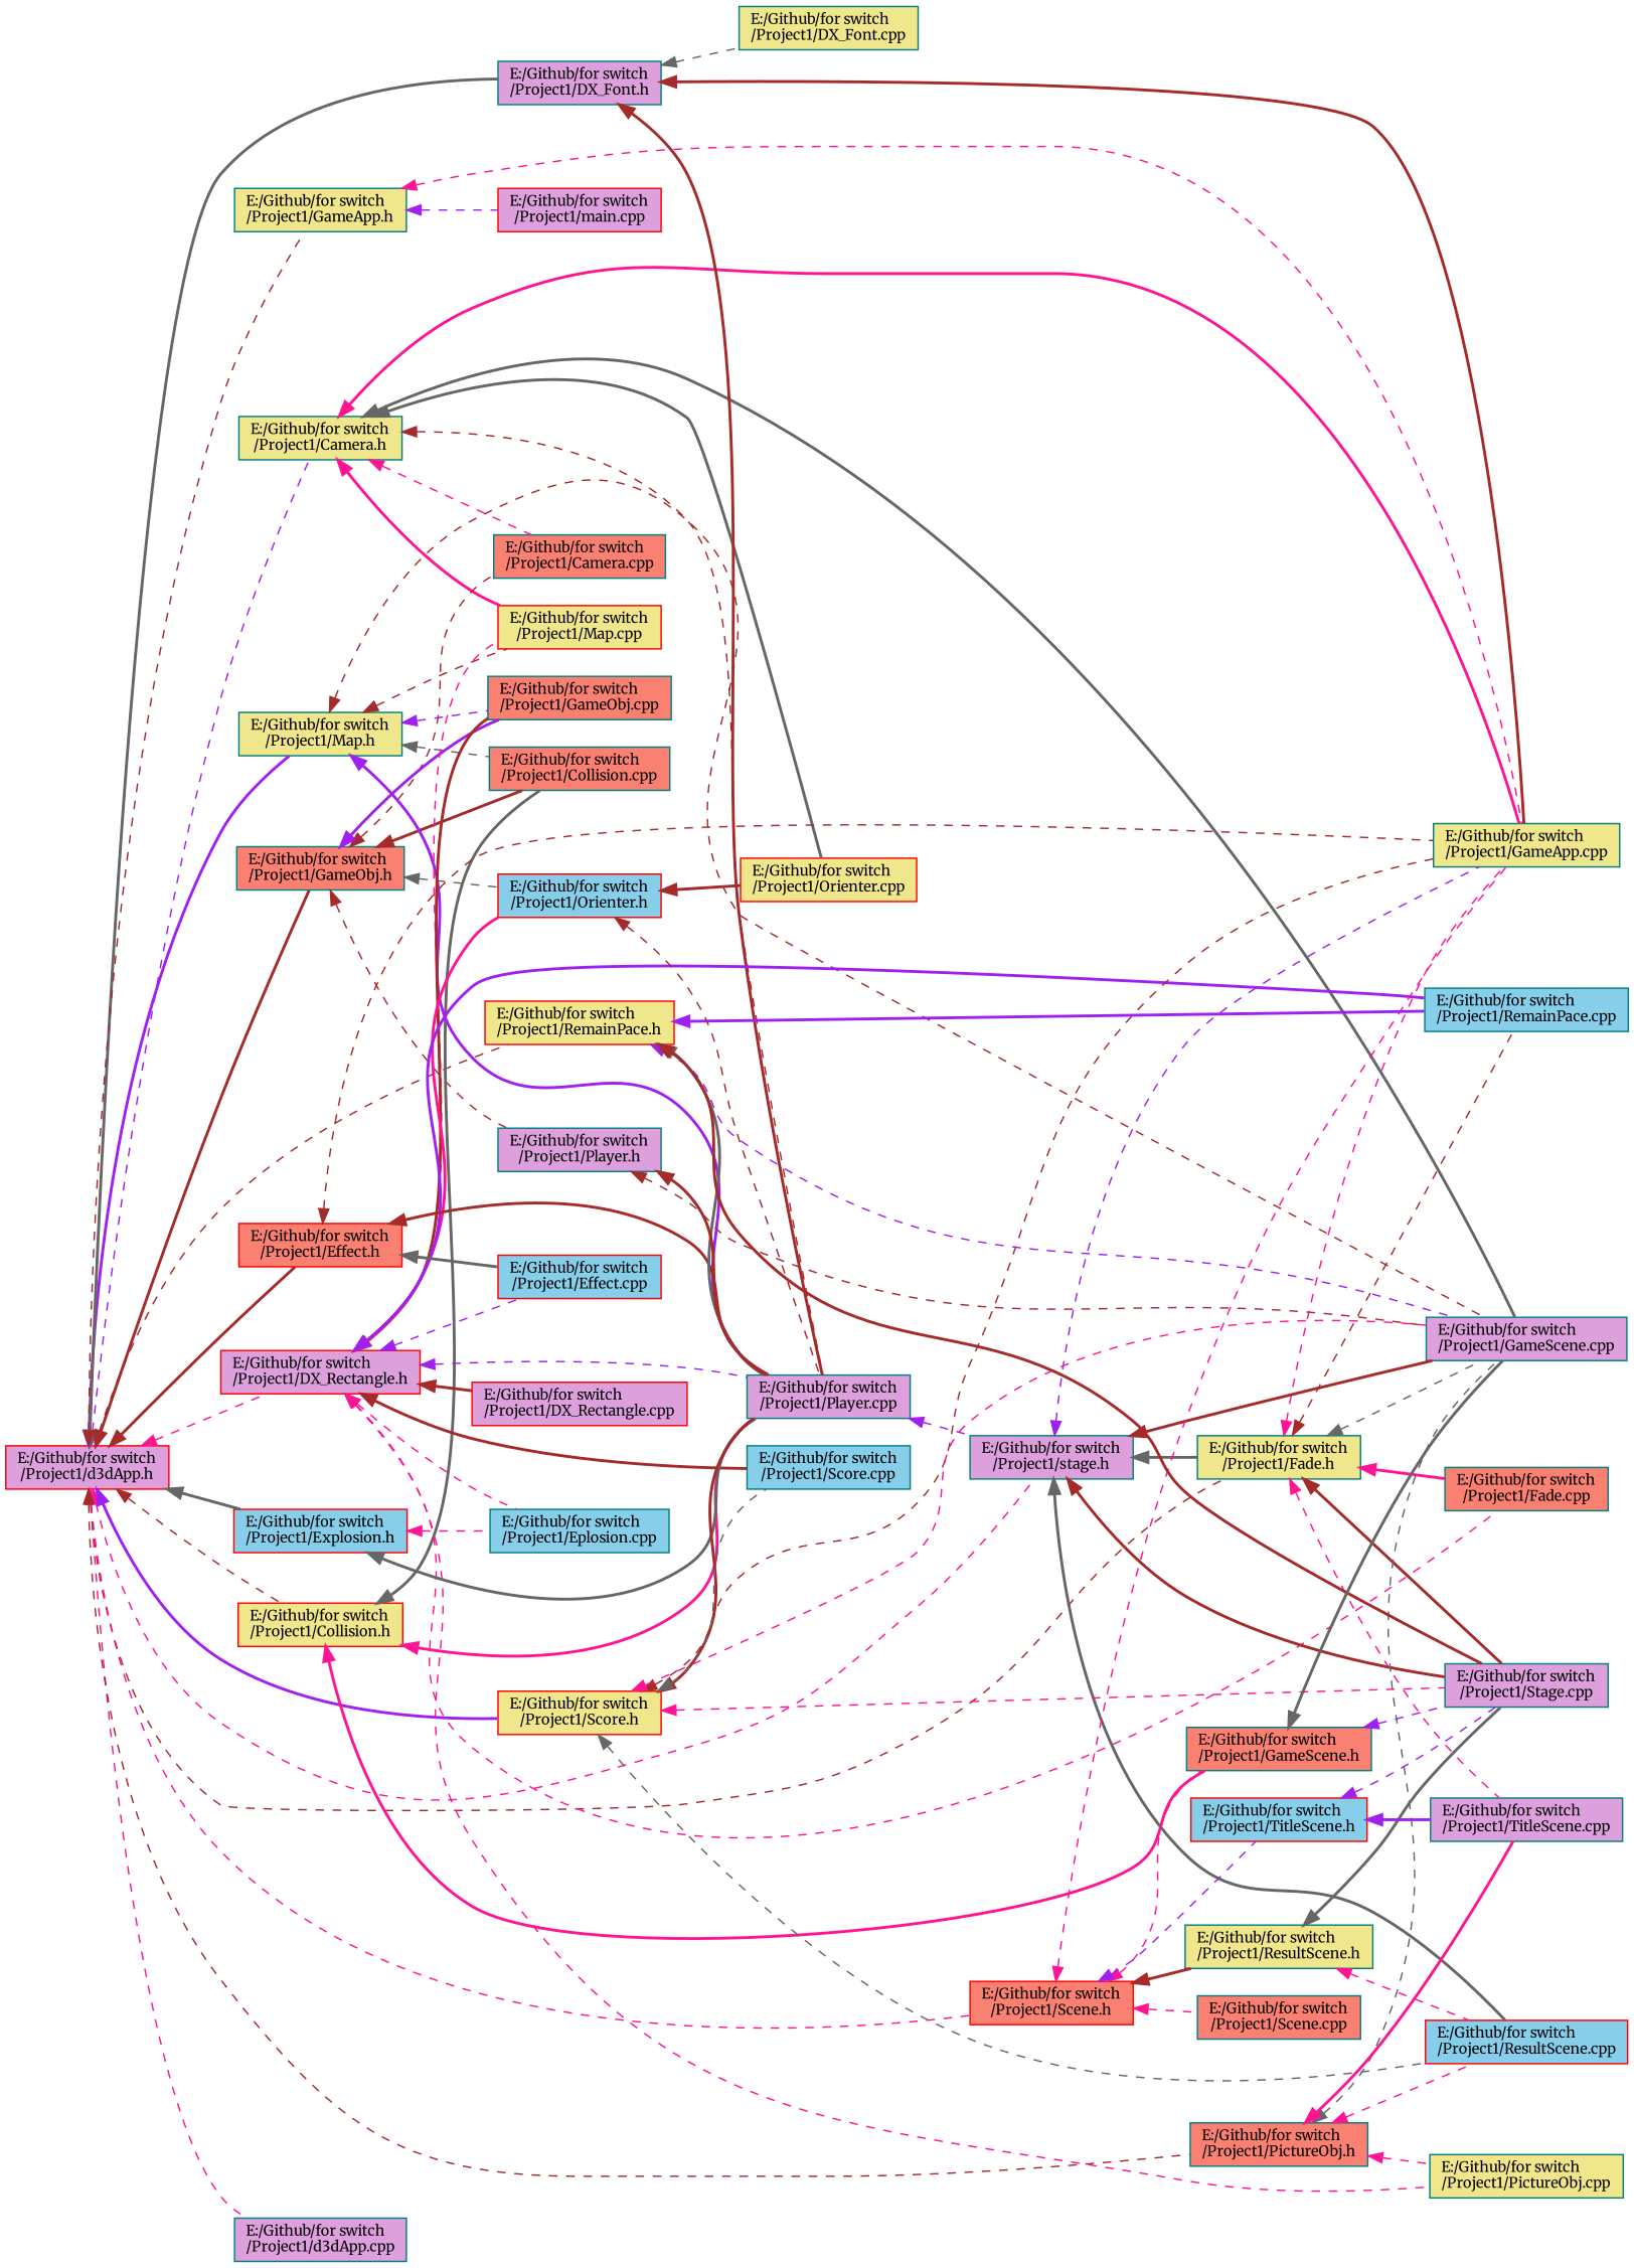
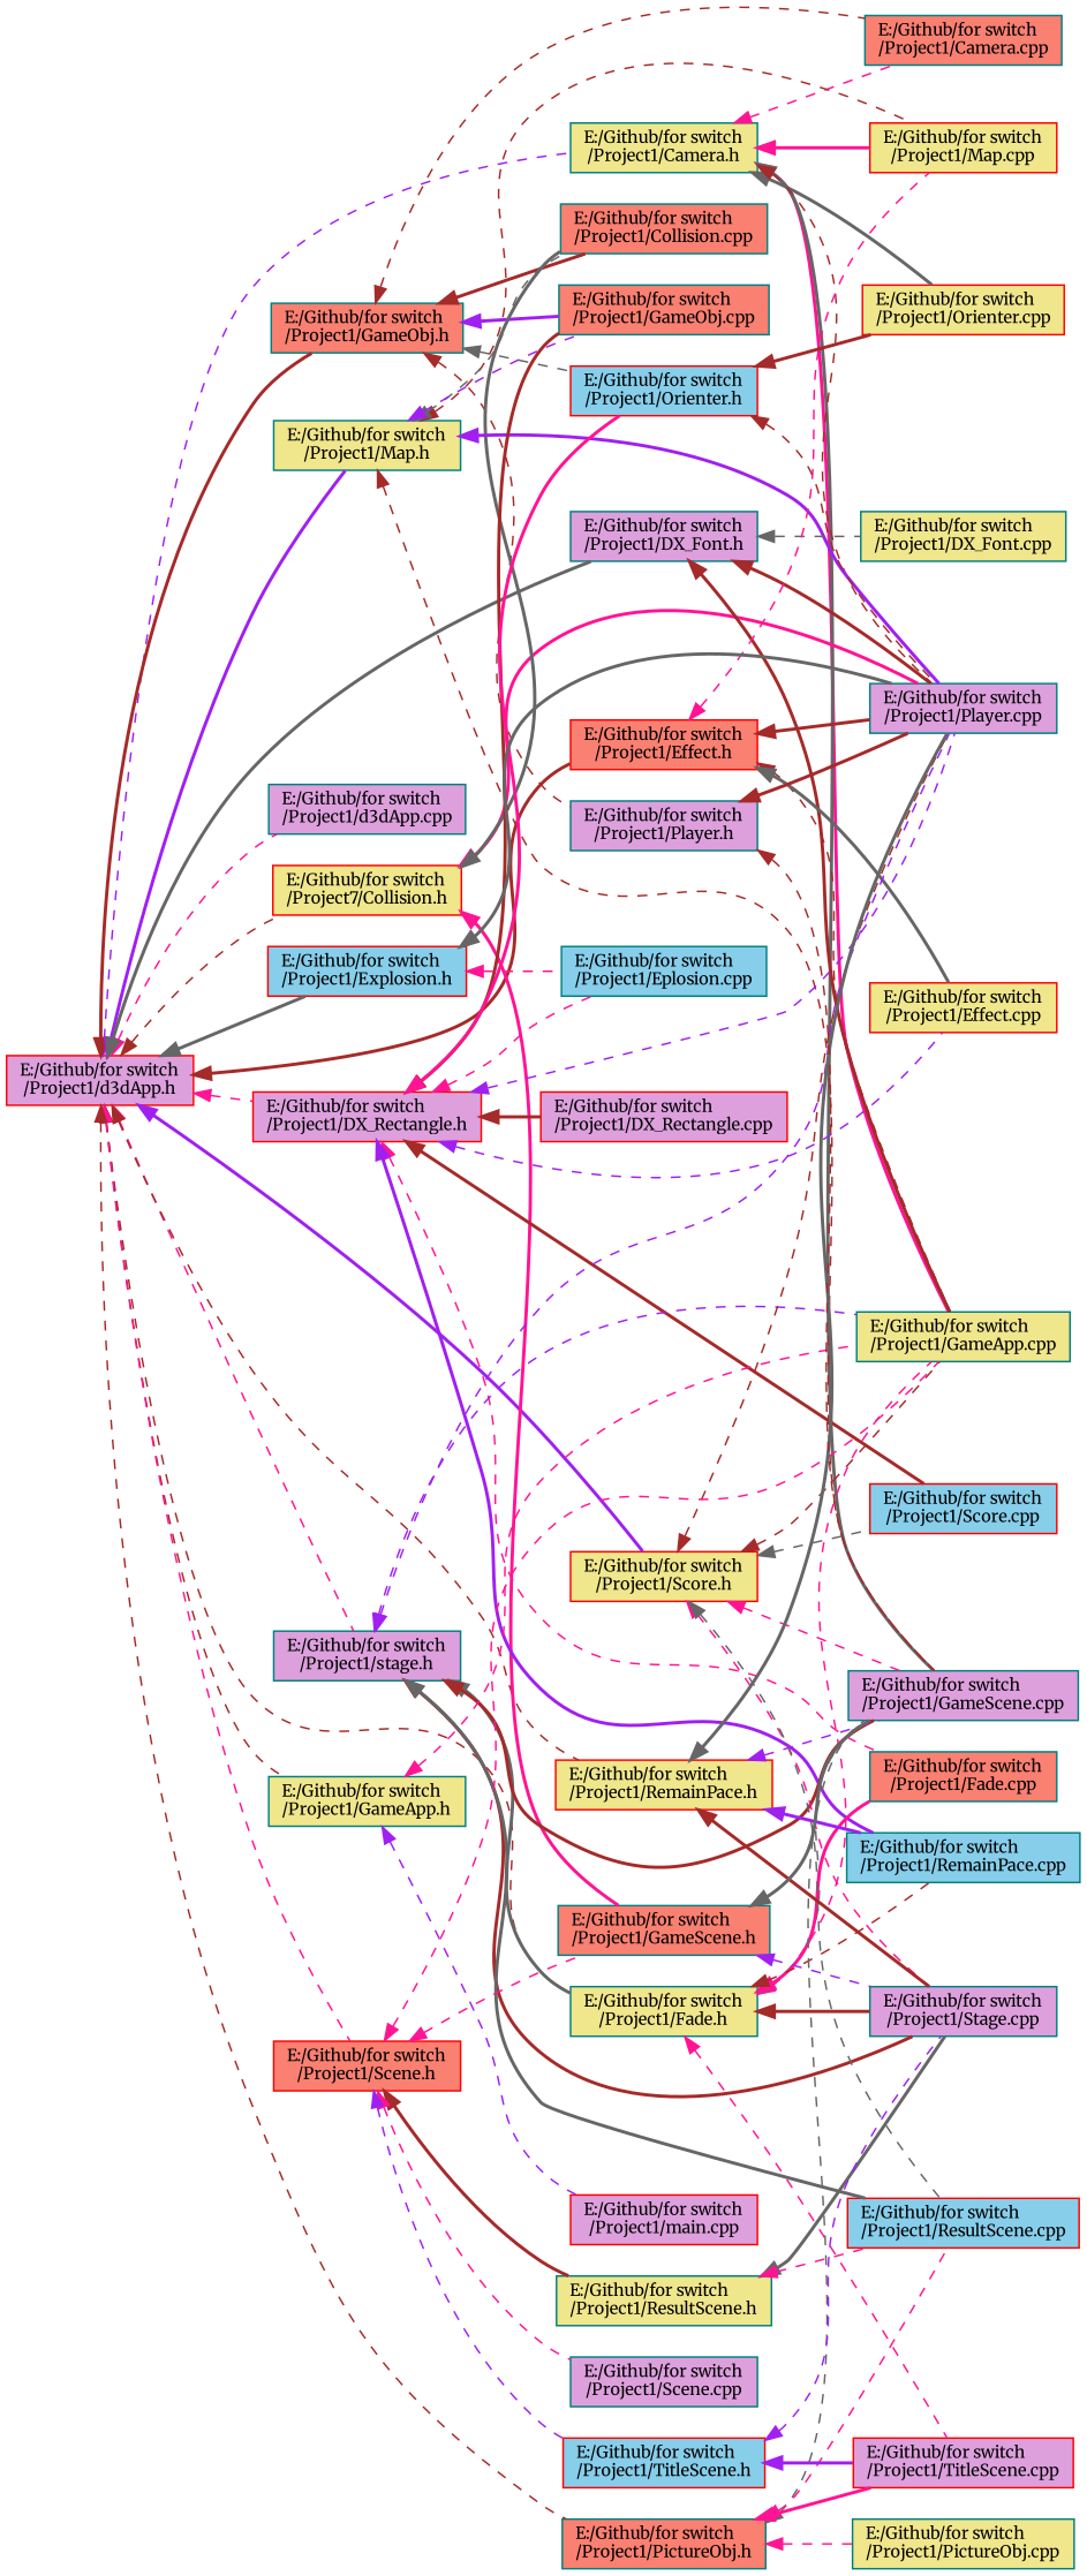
  digraph {
    fontname=Merriweather
    rankdir=LR
    node [color=teal fillcolor=khaki fontname=Merriweather fontsize=10 shape=record style=filled]
    edge [color=brown dir=back fontname=Merriweather fontsize=10 labelfontname=Helvetica labelfontsize=10 style=dashed]
    n1 [color=red fillcolor=plum fontcolor=black height=0.2 label="E:/Github/for switch\l/Project1/d3dApp.h" width=0.4]
    n2 [height=0.2 label="E:/Github/for switch\l/Project1/Camera.h" width=0.4]
    n3 [fillcolor=salmon height=0.2 label="E:/Github/for switch\l/Project1/GameObj.h" width=0.4]
-   n4 [color=red height=0.2 label="E:/Github/for switch\l/Project1/Collision.h" width=0.4]
+   n4 [color=red height=0.2 label="E:/Github/for switch\l/Project7/Collision.h" width=0.4]
    n5 [height=0.2 label="E:/Github/for switch\l/Project1/Map.h" width=0.4]
    n6 [fillcolor=plum height=0.2 label="E:/Github/for switch\l/Project1/d3dApp.cpp" width=0.4]
    n7 [fillcolor=plum height=0.2 label="E:/Github/for switch\l/Project1/DX_Font.h" width=0.4]
    n8 [color=red fillcolor=plum height=0.2 label="E:/Github/for switch\l/Project1/DX_Rectangle.h" width=0.4]
    n9 [color=red fillcolor=salmon height=0.2 label="E:/Github/for switch\l/Project1/Effect.h" width=0.4]
    n10 [color=red fillcolor=skyblue height=0.2 label="E:/Github/for switch\l/Project1/Explosion.h" width=0.4]
    n11 [height=0.2 label="E:/Github/for switch\l/Project1/Fade.h" width=0.4]
    n12 [fillcolor=plum height=0.2 label="E:/Github/for switch\l/Project1/stage.h" width=0.4]
    n13 [height=0.2 label="E:/Github/for switch\l/Project1/GameApp.h" width=0.4]
    n14 [color=red height=0.2 label="E:/Github/for switch\l/Project1/Score.h" width=0.4]
    n15 [color=red fillcolor=salmon height=0.2 label="E:/Github/for switch\l/Project1/Scene.h" width=0.4]
    n16 [fillcolor=salmon height=0.2 label="E:/Github/for switch\l/Project1/PictureObj.h" width=0.4]
    n17 [color=red height=0.2 label="E:/Github/for switch\l/Project1/RemainPace.h" width=0.4]
    n18 [fillcolor=salmon height=0.2 label="E:/Github/for switch\l/Project1/Camera.cpp" width=0.4]
    n19 [height=0.2 label="E:/Github/for switch\l/Project1/GameApp.cpp" width=0.4]
    n20 [fillcolor=plum height=0.2 label="E:/Github/for switch\l/Project1/GameScene.cpp" width=0.4]
    n21 [color=red height=0.2 label="E:/Github/for switch\l/Project1/Map.cpp" width=0.4]
    n22 [color=red height=0.2 label="E:/Github/for switch\l/Project1/Orienter.cpp" width=0.4]
    n23 [fillcolor=plum height=0.2 label="E:/Github/for switch\l/Project1/Player.cpp" width=0.4]
    n24 [fillcolor=salmon height=0.2 label="E:/Github/for switch\l/Project1/Collision.cpp" width=0.4]
    n25 [fillcolor=salmon height=0.2 label="E:/Github/for switch\l/Project1/GameObj.cpp" width=0.4]
    n26 [fillcolor=plum height=0.2 label="E:/Github/for switch\l/Project1/Player.h" width=0.4]
    n27 [color=red fillcolor=skyblue height=0.2 label="E:/Github/for switch\l/Project1/Orienter.h" width=0.4]
    n28 [fillcolor=salmon height=0.2 label="E:/Github/for switch\l/Project1/GameScene.h" width=0.4]
    n29 [height=0.2 label="E:/Github/for switch\l/Project1/DX_Font.cpp" width=0.4]
    n30 [color=red fillcolor=plum height=0.2 label="E:/Github/for switch\l/Project1/DX_Rectangle.cpp" width=0.4]
-   n31 [color=red fillcolor=skyblue height=0.2 label="E:/Github/for switch\l/Project1/Effect.cpp" width=0.4]
+   n31 [color=red height=0.2 label="E:/Github/for switch\l/Project1/Effect.cpp" width=0.4]
    n32 [fillcolor=skyblue height=0.2 label="E:/Github/for switch\l/Project1/Eplosion.cpp" width=0.4]
    n33 [fillcolor=salmon height=0.2 label="E:/Github/for switch\l/Project1/Fade.cpp" width=0.4]
    n34 [height=0.2 label="E:/Github/for switch\l/Project1/PictureObj.cpp" width=0.4]
    n35 [fillcolor=skyblue height=0.2 label="E:/Github/for switch\l/Project1/RemainPace.cpp" width=0.4]
-   n36 [fillcolor=skyblue height=0.2 label="E:/Github/for switch\l/Project1/Score.cpp" width=0.4]
+   n36 [color=red fillcolor=skyblue height=0.2 label="E:/Github/for switch\l/Project1/Score.cpp" width=0.4]
    n37 [fillcolor=plum height=0.2 label="E:/Github/for switch\l/Project1/Stage.cpp" width=0.4]
-   n38 [fillcolor=plum height=0.2 label="E:/Github/for switch\l/Project1/TitleScene.cpp" width=0.4]
+   n38 [color=red fillcolor=plum height=0.2 label="E:/Github/for switch\l/Project1/TitleScene.cpp" width=0.4]
    n39 [color=red fillcolor=skyblue height=0.2 label="E:/Github/for switch\l/Project1/ResultScene.cpp" width=0.4]
    n40 [color=red fillcolor=plum height=0.2 label="E:/Github/for switch\l/Project1/main.cpp" width=0.4]
    n41 [height=0.2 label="E:/Github/for switch\l/Project1/ResultScene.h" width=0.4]
-   n42 [fillcolor=salmon height=0.2 label="E:/Github/for switch\l/Project1/Scene.cpp" width=0.4]
+   n42 [fillcolor=plum height=0.2 label="E:/Github/for switch\l/Project1/Scene.cpp" width=0.4]
    n43 [color=red fillcolor=skyblue height=0.2 label="E:/Github/for switch\l/Project1/TitleScene.h" width=0.4]
    n1 -> n2 [color=purple]
    n1 -> n3 [style=bold]
    n1 -> n4
    n1 -> n5 [color=purple style=bold]
    n1 -> n6 [color=deeppink]
    n1 -> n7 [color=gray40 style=bold]
    n1 -> n8 [color=deeppink]
    n1 -> n9 [style=bold]
    n1 -> n10 [color=gray40 style=bold]
    n1 -> n11
    n1 -> n12 [color=deeppink]
    n1 -> n13
    n1 -> n14 [color=purple style=bold]
    n1 -> n15 [color=deeppink]
    n1 -> n16
    n1 -> n17
    n2 -> n18 [color=deeppink]
    n2 -> n19 [color=deeppink style=bold]
    n2 -> n20 [color=gray40 style=bold]
    n2 -> n21 [color=deeppink style=bold]
    n2 -> n22 [color=gray40 style=bold]
    n2 -> n23
    n3 -> n18
    n3 -> n24 [style=bold]
    n3 -> n25 [color=purple style=bold]
    n3 -> n26
    n3 -> n27 [color=gray40]
    n4 -> n23 [color=deeppink style=bold]
    n4 -> n24 [color=gray40 style=bold]
    n4 -> n28 [color=deeppink style=bold]
    n5 -> n20
    n5 -> n21
    n5 -> n23 [color=purple style=bold]
    n5 -> n24 [color=gray40]
    n5 -> n25 [color=purple]
    n7 -> n19 [style=bold]
    n7 -> n23 [style=bold]
    n7 -> n29 [color=gray40]
-   n8 -> n21 [color=deeppink]
+   n9 -> n21 [color=deeppink]
    n8 -> n23 [color=purple]
    n8 -> n25 [style=bold]
    n8 -> n27 [color=deeppink style=bold]
    n8 -> n30 [style=bold]
    n8 -> n31 [color=purple]
    n8 -> n32 [color=deeppink]
    n8 -> n33 [color=deeppink]
-   n8 -> n34 [color=deeppink]
    n8 -> n35 [color=purple style=bold]
    n8 -> n36 [style=bold]
    n9 -> n19
    n9 -> n23 [style=bold]
    n9 -> n31 [color=gray40 style=bold]
    n10 -> n23 [color=gray40 style=bold]
    n10 -> n32 [color=deeppink]
    n11 -> n19 [color=deeppink]
    n11 -> n20 [color=gray40]
    n11 -> n33 [color=deeppink style=bold]
    n11 -> n35
    n11 -> n37 [style=bold]
    n11 -> n38 [color=deeppink]
    n12 -> n11 [color=gray40 style=bold]
    n12 -> n19 [color=purple]
    n12 -> n20 [style=bold]
-   n23 -> n12 [color=purple]
+   n12 -> n23 [color=purple]
    n12 -> n37 [style=bold]
    n12 -> n39 [color=gray40 style=bold]
    n13 -> n19 [color=deeppink]
    n13 -> n40 [color=purple]
    n14 -> n19
    n14 -> n20 [color=deeppink]
-   n14 -> n23 [style=bold]
+   n14 -> n23
    n14 -> n36 [color=gray40]
    n14 -> n37 [color=deeppink]
    n14 -> n39 [color=gray40]
    n15 -> n19 [color=deeppink]
    n15 -> n28 [color=deeppink]
    n15 -> n41 [style=bold]
    n15 -> n42 [color=deeppink]
    n15 -> n43 [color=purple]
    n16 -> n20 [color=gray40]
    n16 -> n34 [color=deeppink]
    n16 -> n38 [color=deeppink style=bold]
    n16 -> n39 [color=deeppink]
    n17 -> n20 [color=purple]
    n17 -> n23 [color=gray40 style=bold]
    n17 -> n35 [color=purple style=bold]
    n17 -> n37 [style=bold]
    n26 -> n20
    n26 -> n23 [style=bold]
    n27 -> n22 [style=bold]
    n27 -> n23
    n28 -> n20 [color=gray40 style=bold]
    n28 -> n37 [color=purple]
    n41 -> n37 [color=gray40 style=bold]
    n41 -> n39 [color=deeppink]
    n43 -> n37 [color=purple]
    n43 -> n38 [color=purple style=bold]
  }
